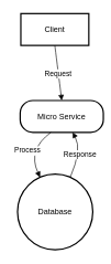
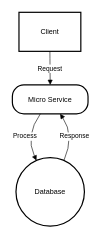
  <mxCell id="0" />
  <mxCell id="1" parent="0" />
- <mxCell id="2" value="Client" style="whiteSpace=wrap;strokeWidth=2;" vertex="1" parent="1"><mxGeometry x="31" y="20" width="103" height="48" as="geometry" /></mxCell>
- <mxCell id="3" value="Micro Service" style="rounded=1;arcSize=40;strokeWidth=2" vertex="1" parent="1"><mxGeometry x="30" y="151" width="126" height="48" as="geometry" /></mxCell>
+ <mxCell id="2" value="Client" style="whiteSpace=wrap;strokeWidth=2;" vertex="1" parent="1"><mxGeometry x="31" y="20" width="103" height="65" as="geometry" /></mxCell>
+ <mxCell id="3" value="Micro Service" style="rounded=1;arcSize=40;strokeWidth=2" vertex="1" parent="1"><mxGeometry x="20" y="141" width="126" height="48" as="geometry" /></mxCell>
  <mxCell id="4" value="Database" style="ellipse;strokeWidth=2;whiteSpace=wrap;" vertex="1" parent="1"><mxGeometry x="26" y="262" width="114" height="114" as="geometry" /></mxCell>
  <mxCell id="5" value="Request" style="curved=1;startArrow=none;endArrow=block;exitX=0.5;exitY=1.01;entryX=0.5;entryY=0;" edge="1" parent="1" source="2" target="3"><mxGeometry relative="1" as="geometry"><Array as="points" /></mxGeometry></mxCell>
  <mxCell id="6" value="Process" style="curved=1;startArrow=none;endArrow=block;exitX=0.37;exitY=1;entryX=0.28;entryY=0;" edge="1" parent="1" source="3" target="4"><mxGeometry relative="1" as="geometry"><Array as="points"><mxPoint x="41" y="225" /></Array></mxGeometry></mxCell>
  <mxCell id="7" value="Response" style="curved=1;startArrow=none;endArrow=block;exitX=0.72;exitY=0;entryX=0.63;entryY=1;" edge="1" parent="1" source="4" target="3"><mxGeometry relative="1" as="geometry"><Array as="points"><mxPoint x="124" y="225" /></Array></mxGeometry></mxCell>
